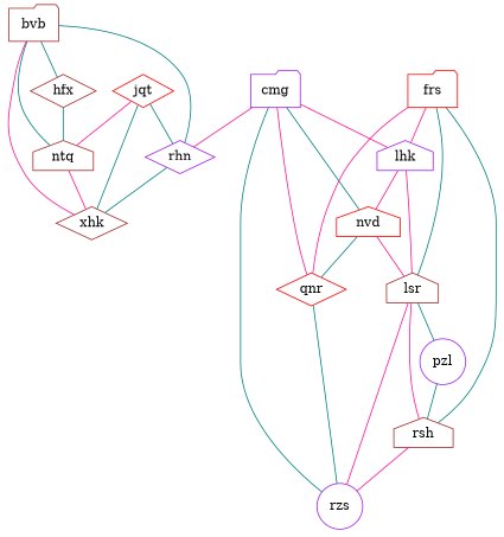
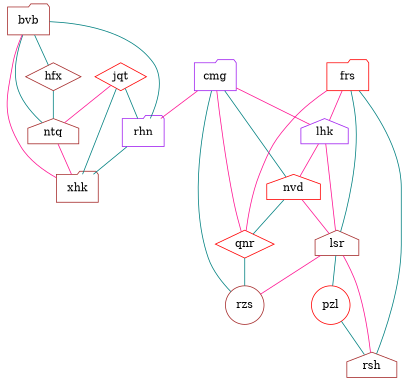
  graph {
    node [color=brown shape=house]
    edge [color=teal]
    hfx [shape=diamond]
    bvb [shape=folder]
    ntq
-   rhn [color=purple shape=diamond]
-   xhk [shape=diamond]
+   rhn [color=purple shape=folder]
+   xhk [shape=folder]
    cmg [color=purple shape=folder]
    lhk [color=purple]
    nvd [color=red]
    qnr [color=red shape=diamond]
-   rzs [color=purple shape=circle]
+   rzs [shape=circle]
    lsr
-   pzl [color=purple shape=circle]
+   pzl [color=red shape=circle]
    rsh
    frs [color=red shape=folder]
    jqt [color=red shape=diamond]
    hfx -- ntq
    bvb -- hfx
    bvb -- ntq
    bvb -- rhn
    bvb -- xhk [color=deeppink]
    ntq -- xhk [color=deeppink]
    rhn -- xhk
    cmg -- rhn [color=deeppink]
    cmg -- lhk [color=deeppink]
    cmg -- nvd
    cmg -- qnr [color=deeppink]
    cmg -- rzs
    lhk -- nvd [color=deeppink]
    lhk -- lsr [color=deeppink]
    nvd -- qnr
    nvd -- lsr [color=deeppink]
    qnr -- rzs
    lsr -- rzs [color=deeppink]
    lsr -- pzl
    lsr -- rsh [color=deeppink]
    pzl -- rsh
-   rsh -- rzs [color=deeppink]
    frs -- lhk [color=deeppink]
    frs -- qnr [color=deeppink]
    frs -- lsr
    frs -- rsh
    jqt -- ntq [color=deeppink]
    jqt -- rhn
    jqt -- xhk
  }
